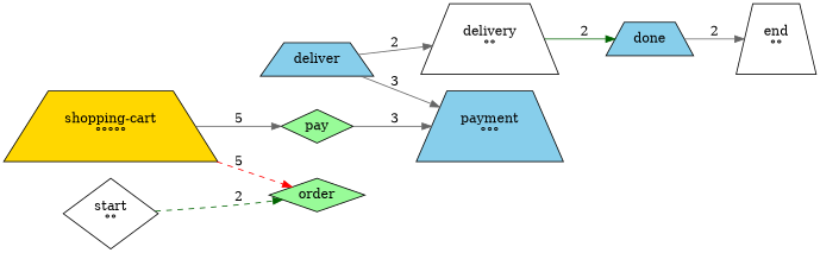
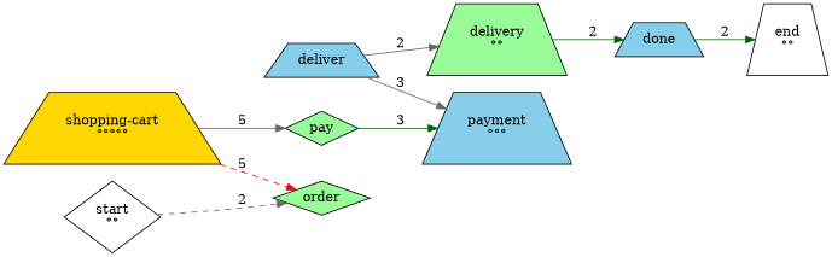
  digraph {
    rankdir=LR
    node [fillcolor=skyblue shape=trapezium style=filled]
    edge [color=gray40 style=solid]
    n1 [label="payment\n°°°\n"]
    n2 [label=deliver]
-   n3 [fillcolor=white label="delivery\n°°\n"]
+   n3 [fillcolor=palegreen label="delivery\n°°\n"]
    n4 [fillcolor=white label="end\n°°\n"]
    n5 [fillcolor=palegreen label=order shape=diamond]
    n6 [fillcolor=gold label="shopping-cart\n°°°°°\n"]
    n7 [fillcolor=palegreen label=pay shape=diamond]
    n8 [label=done]
    n9 [fillcolor=white label="start\n°°\n" shape=diamond]
    n2 -> n1 [label=3]
    n2 -> n3 [label=2]
    n3 -> n8 [color=darkgreen label=2]
    n6 -> n5 [color=red label=5 style=dashed]
    n6 -> n7 [label=5]
-   n7 -> n1 [label=3]
-   n8 -> n4 [label=2]
-   n9 -> n5 [color=darkgreen label=2 style=dashed]
+   n7 -> n1 [color=darkgreen label=3]
+   n8 -> n4 [color=darkgreen label=2]
+   n9 -> n5 [label=2 style=dashed]
  }
